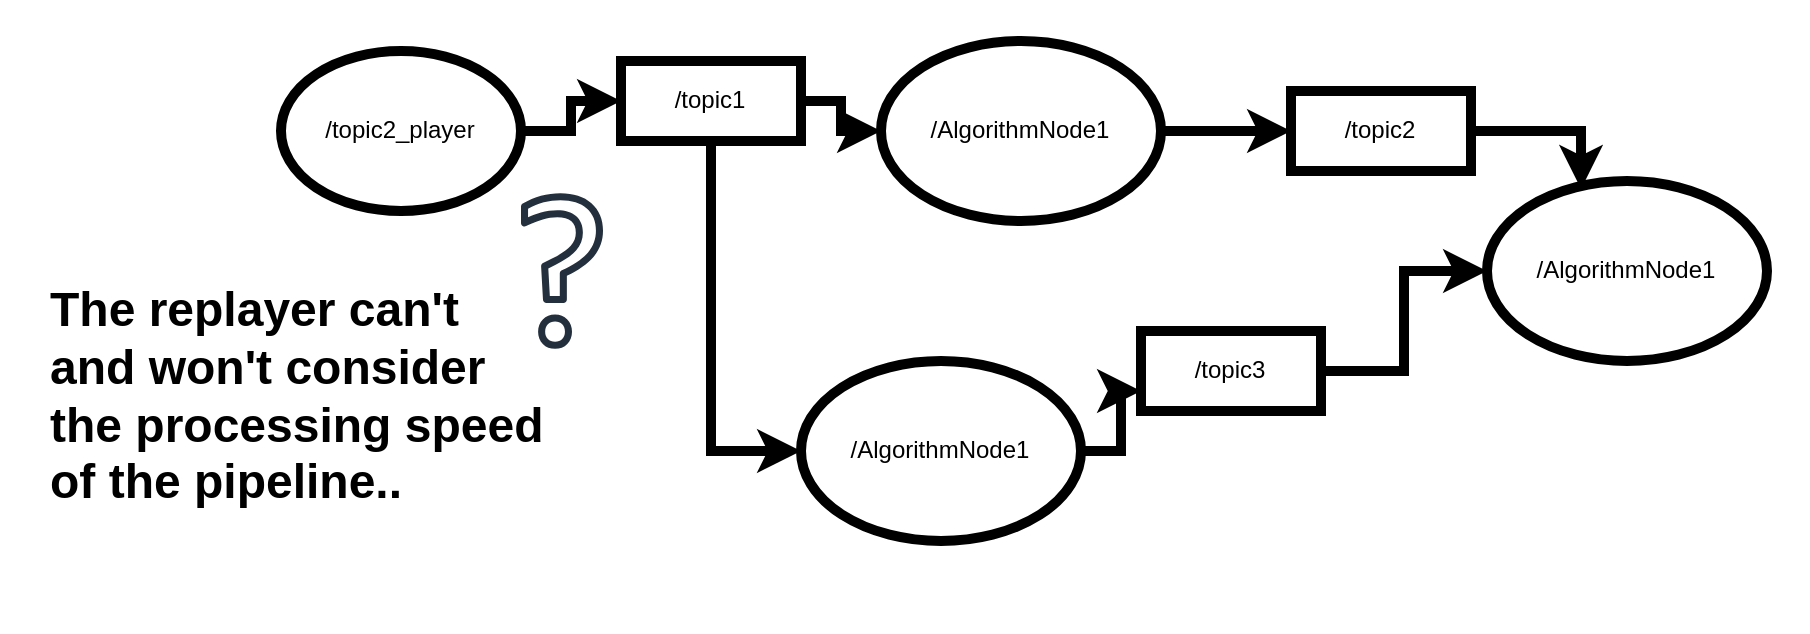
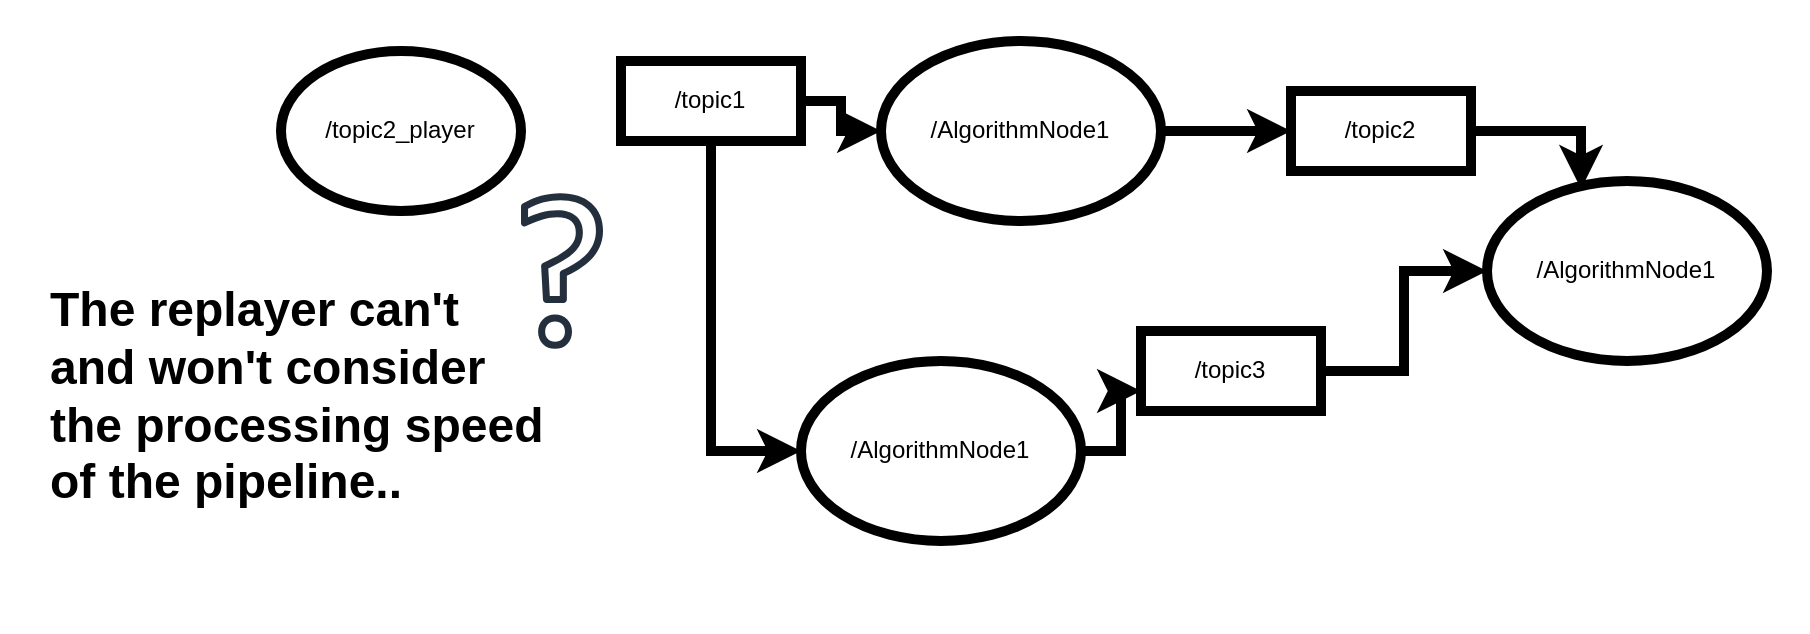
  <mxCell id="0" />
  <mxCell id="1" parent="0" />
- <mxCell id="2" style="edgeStyle=orthogonalEdgeStyle;rounded=0;orthogonalLoop=1;jettySize=auto;html=1;exitX=1;exitY=0.5;exitDx=0;exitDy=0;strokeWidth=5;" parent="1" source="3" target="8" edge="1"><mxGeometry relative="1" as="geometry" /></mxCell>
  <mxCell id="3" value="/topic2_player" style="ellipse;whiteSpace=wrap;html=1;strokeWidth=5;" parent="1" vertex="1"><mxGeometry x="140" y="25" width="120" height="80" as="geometry" /></mxCell>
  <mxCell id="4" style="edgeStyle=orthogonalEdgeStyle;rounded=0;orthogonalLoop=1;jettySize=auto;html=1;exitX=1;exitY=0.5;exitDx=0;exitDy=0;entryX=0;entryY=0.5;entryDx=0;entryDy=0;strokeWidth=5;" edge="1" parent="1" source="5" target="12"><mxGeometry relative="1" as="geometry" /></mxCell>
  <mxCell id="5" value="/AlgorithmNode1" style="ellipse;whiteSpace=wrap;html=1;strokeWidth=5;" parent="1" vertex="1"><mxGeometry x="440" y="20" width="140" height="90" as="geometry" /></mxCell>
  <mxCell id="6" style="edgeStyle=orthogonalEdgeStyle;rounded=0;orthogonalLoop=1;jettySize=auto;html=1;exitX=1;exitY=0.5;exitDx=0;exitDy=0;strokeWidth=5;" parent="1" source="8" target="5" edge="1"><mxGeometry relative="1" as="geometry" /></mxCell>
  <mxCell id="7" style="edgeStyle=orthogonalEdgeStyle;rounded=0;orthogonalLoop=1;jettySize=auto;html=1;exitX=0.5;exitY=1;exitDx=0;exitDy=0;entryX=0;entryY=0.5;entryDx=0;entryDy=0;strokeWidth=5;" edge="1" parent="1" source="8" target="14"><mxGeometry relative="1" as="geometry" /></mxCell>
  <mxCell id="8" value="/topic1" style="rounded=0;whiteSpace=wrap;html=1;strokeWidth=5;" parent="1" vertex="1"><mxGeometry x="310" y="30" width="90" height="40" as="geometry" /></mxCell>
  <mxCell id="9" value="" style="sketch=0;outlineConnect=0;fontColor=#232F3E;gradientColor=none;fillColor=#232F3D;strokeColor=none;dashed=0;verticalLabelPosition=bottom;verticalAlign=top;align=center;html=1;fontSize=12;fontStyle=0;aspect=fixed;pointerEvents=1;shape=mxgraph.aws4.question;" vertex="1" parent="1"><mxGeometry x="260" y="96" width="41" height="78" as="geometry" /></mxCell>
  <mxCell id="10" value="&lt;h1&gt;The replayer can't and won't consider the processing speed of the pipeline..&lt;/h1&gt;" style="text;html=1;strokeColor=none;fillColor=none;spacing=5;spacingTop=-20;whiteSpace=wrap;overflow=hidden;rounded=0;" vertex="1" parent="1"><mxGeometry x="20" y="135" width="260" height="160" as="geometry" /></mxCell>
  <mxCell id="11" value="/AlgorithmNode1" style="ellipse;whiteSpace=wrap;html=1;strokeWidth=5;" vertex="1" parent="1"><mxGeometry x="743" y="90" width="140" height="90" as="geometry" /></mxCell>
  <mxCell id="12" value="/topic2" style="rounded=0;whiteSpace=wrap;html=1;strokeWidth=5;" vertex="1" parent="1"><mxGeometry x="645" y="45" width="90" height="40" as="geometry" /></mxCell>
  <mxCell id="13" style="edgeStyle=orthogonalEdgeStyle;rounded=0;orthogonalLoop=1;jettySize=auto;html=1;exitX=1;exitY=0.5;exitDx=0;exitDy=0;entryX=0;entryY=0.75;entryDx=0;entryDy=0;strokeWidth=5;" edge="1" parent="1" source="14" target="16"><mxGeometry relative="1" as="geometry" /></mxCell>
  <mxCell id="14" value="/AlgorithmNode1" style="ellipse;whiteSpace=wrap;html=1;strokeWidth=5;" vertex="1" parent="1"><mxGeometry x="400" y="180" width="140" height="90" as="geometry" /></mxCell>
  <mxCell id="15" style="edgeStyle=orthogonalEdgeStyle;rounded=0;orthogonalLoop=1;jettySize=auto;html=1;exitX=1;exitY=0.5;exitDx=0;exitDy=0;strokeWidth=5;" edge="1" parent="1" source="16" target="11"><mxGeometry relative="1" as="geometry" /></mxCell>
  <mxCell id="16" value="/topic3&lt;br&gt;" style="rounded=0;whiteSpace=wrap;html=1;strokeWidth=5;" vertex="1" parent="1"><mxGeometry x="570" y="165" width="90" height="40" as="geometry" /></mxCell>
  <mxCell id="17" style="edgeStyle=orthogonalEdgeStyle;rounded=0;orthogonalLoop=1;jettySize=auto;html=1;exitX=1;exitY=0.5;exitDx=0;exitDy=0;entryX=0.336;entryY=0.044;entryDx=0;entryDy=0;entryPerimeter=0;strokeWidth=5;" edge="1" parent="1" source="12" target="11"><mxGeometry relative="1" as="geometry"><Array as="points"><mxPoint x="790" y="65" /></Array></mxGeometry></mxCell>
